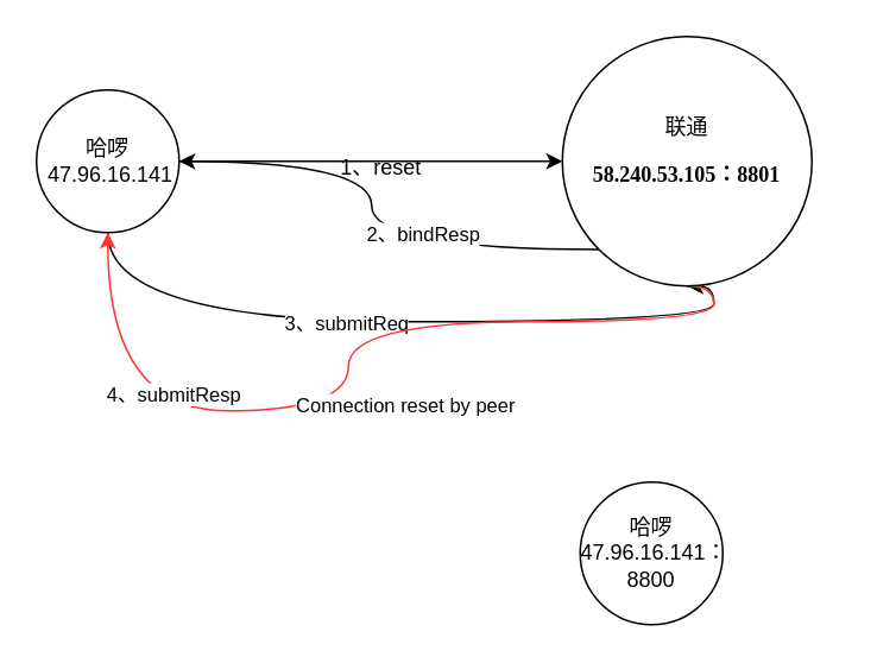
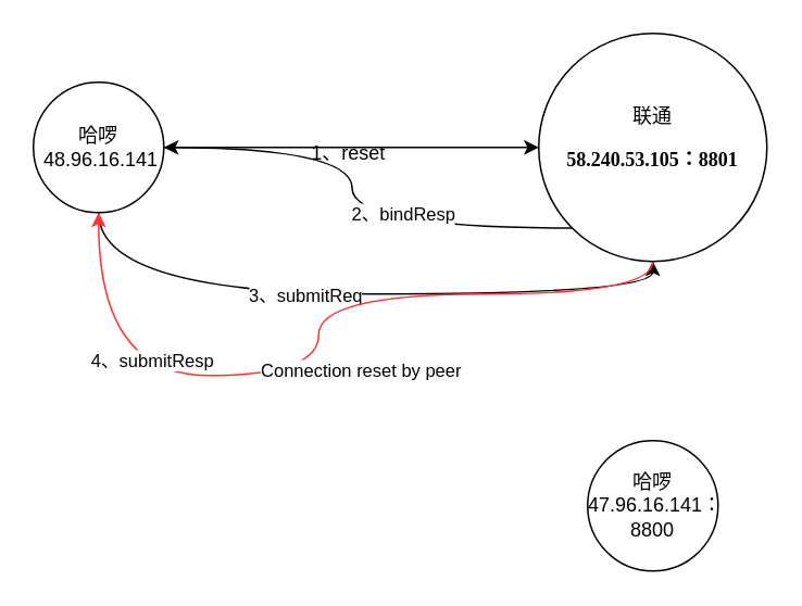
  <mxCell id="0" />
  <mxCell id="1" parent="0" />
  <mxCell id="2" style="edgeStyle=orthogonalEdgeStyle;rounded=0;orthogonalLoop=1;jettySize=auto;html=1;exitX=1;exitY=0.5;exitDx=0;exitDy=0;entryX=0;entryY=0.5;entryDx=0;entryDy=0;" edge="1" parent="1" source="5" target="11"><mxGeometry relative="1" as="geometry" /></mxCell>
  <mxCell id="3" style="edgeStyle=orthogonalEdgeStyle;curved=1;rounded=0;jumpStyle=none;orthogonalLoop=1;jettySize=auto;html=1;exitX=0.5;exitY=1;exitDx=0;exitDy=0;entryX=0.5;entryY=1;entryDx=0;entryDy=0;" edge="1" parent="1" source="5" target="11"><mxGeometry relative="1" as="geometry"><Array as="points"><mxPoint x="60" y="180" /><mxPoint x="400" y="180" /></Array></mxGeometry></mxCell>
  <mxCell id="4" value="3、submitReq" style="edgeLabel;html=1;align=center;verticalAlign=middle;resizable=0;points=[];" vertex="1" connectable="0" parent="3"><mxGeometry x="-0.141" relative="1" as="geometry"><mxPoint as="offset" /></mxGeometry></mxCell>
- <mxCell id="5" value="哈啰&lt;br&gt;&amp;nbsp;47.96.16.141" style="ellipse;whiteSpace=wrap;html=1;aspect=fixed;" vertex="1" parent="1"><mxGeometry x="20" y="50" width="80" height="80" as="geometry" /></mxCell>
+ <mxCell id="5" value="哈啰&lt;br&gt;&amp;nbsp;48.96.16.141" style="ellipse;whiteSpace=wrap;html=1;aspect=fixed;" vertex="1" parent="1"><mxGeometry x="20" y="50" width="80" height="80" as="geometry" /></mxCell>
  <mxCell id="6" style="edgeStyle=orthogonalEdgeStyle;rounded=0;orthogonalLoop=1;jettySize=auto;html=1;exitX=0;exitY=1;exitDx=0;exitDy=0;jumpStyle=none;curved=1;" edge="1" parent="1" source="11"><mxGeometry relative="1" as="geometry"><mxPoint x="100" y="90" as="targetPoint" /></mxGeometry></mxCell>
  <mxCell id="7" value="2、bindResp" style="edgeLabel;html=1;align=center;verticalAlign=middle;resizable=0;points=[];" vertex="1" connectable="0" parent="6"><mxGeometry x="-0.303" y="-9" relative="1" as="geometry"><mxPoint as="offset" /></mxGeometry></mxCell>
  <mxCell id="8" style="edgeStyle=orthogonalEdgeStyle;curved=1;rounded=0;jumpStyle=none;orthogonalLoop=1;jettySize=auto;html=1;exitX=0.5;exitY=1;exitDx=0;exitDy=0;strokeColor=#FF3333;" edge="1" parent="1" source="11"><mxGeometry relative="1" as="geometry"><mxPoint x="60" y="130" as="targetPoint" /><Array as="points"><mxPoint x="400" y="180" /><mxPoint x="195" y="180" /><mxPoint x="195" y="230" /><mxPoint x="60" y="230" /></Array></mxGeometry></mxCell>
  <mxCell id="9" value="4、submitResp" style="edgeLabel;html=1;align=center;verticalAlign=middle;resizable=0;points=[];" vertex="1" connectable="0" parent="8"><mxGeometry x="0.482" y="-10" relative="1" as="geometry"><mxPoint as="offset" /></mxGeometry></mxCell>
  <mxCell id="10" value="Connection reset by peer" style="edgeLabel;html=1;align=center;verticalAlign=middle;resizable=0;points=[];" vertex="1" connectable="0" parent="8"><mxGeometry x="0.141" y="-4" relative="1" as="geometry"><mxPoint x="41" as="offset" /></mxGeometry></mxCell>
- <mxCell id="11" value="联通&lt;br&gt;&lt;pre style=&quot;font-family: &amp;#34;menlo&amp;#34; ; font-size: 9pt&quot;&gt;&lt;span style=&quot;font-weight: bold&quot;&gt;58.240.53.105：8801&lt;/span&gt;&lt;/pre&gt;" style="ellipse;whiteSpace=wrap;html=1;aspect=fixed;" vertex="1" parent="1"><mxGeometry x="315" y="20" width="140" height="140" as="geometry" /></mxCell>
+ <mxCell id="11" value="联通&lt;br&gt;&lt;pre style=&quot;font-family: &amp;#34;menlo&amp;#34; ; font-size: 9pt&quot;&gt;&lt;span style=&quot;font-weight: bold&quot;&gt;58.240.53.105：8801&lt;/span&gt;&lt;/pre&gt;" style="ellipse;whiteSpace=wrap;html=1;aspect=fixed;" vertex="1" parent="1"><mxGeometry x="330" y="20" width="140" height="140" as="geometry" /></mxCell>
  <mxCell id="12" value="1、reset" style="text;html=1;align=center;verticalAlign=middle;resizable=0;points=[];autosize=1;" vertex="1" parent="1"><mxGeometry x="173" y="84" width="80" height="20" as="geometry" /></mxCell>
- <mxCell id="13" value="哈啰&lt;br&gt;&amp;nbsp;47.96.16.141：8800" style="ellipse;whiteSpace=wrap;html=1;aspect=fixed;" vertex="1" parent="1"><mxGeometry x="325" y="270" width="80" height="80" as="geometry" /></mxCell>
+ <mxCell id="13" value="哈啰&lt;br&gt;&amp;nbsp;47.96.16.141：8800" style="ellipse;whiteSpace=wrap;html=1;aspect=fixed;" vertex="1" parent="1"><mxGeometry x="360" y="270" width="80" height="80" as="geometry" /></mxCell>
